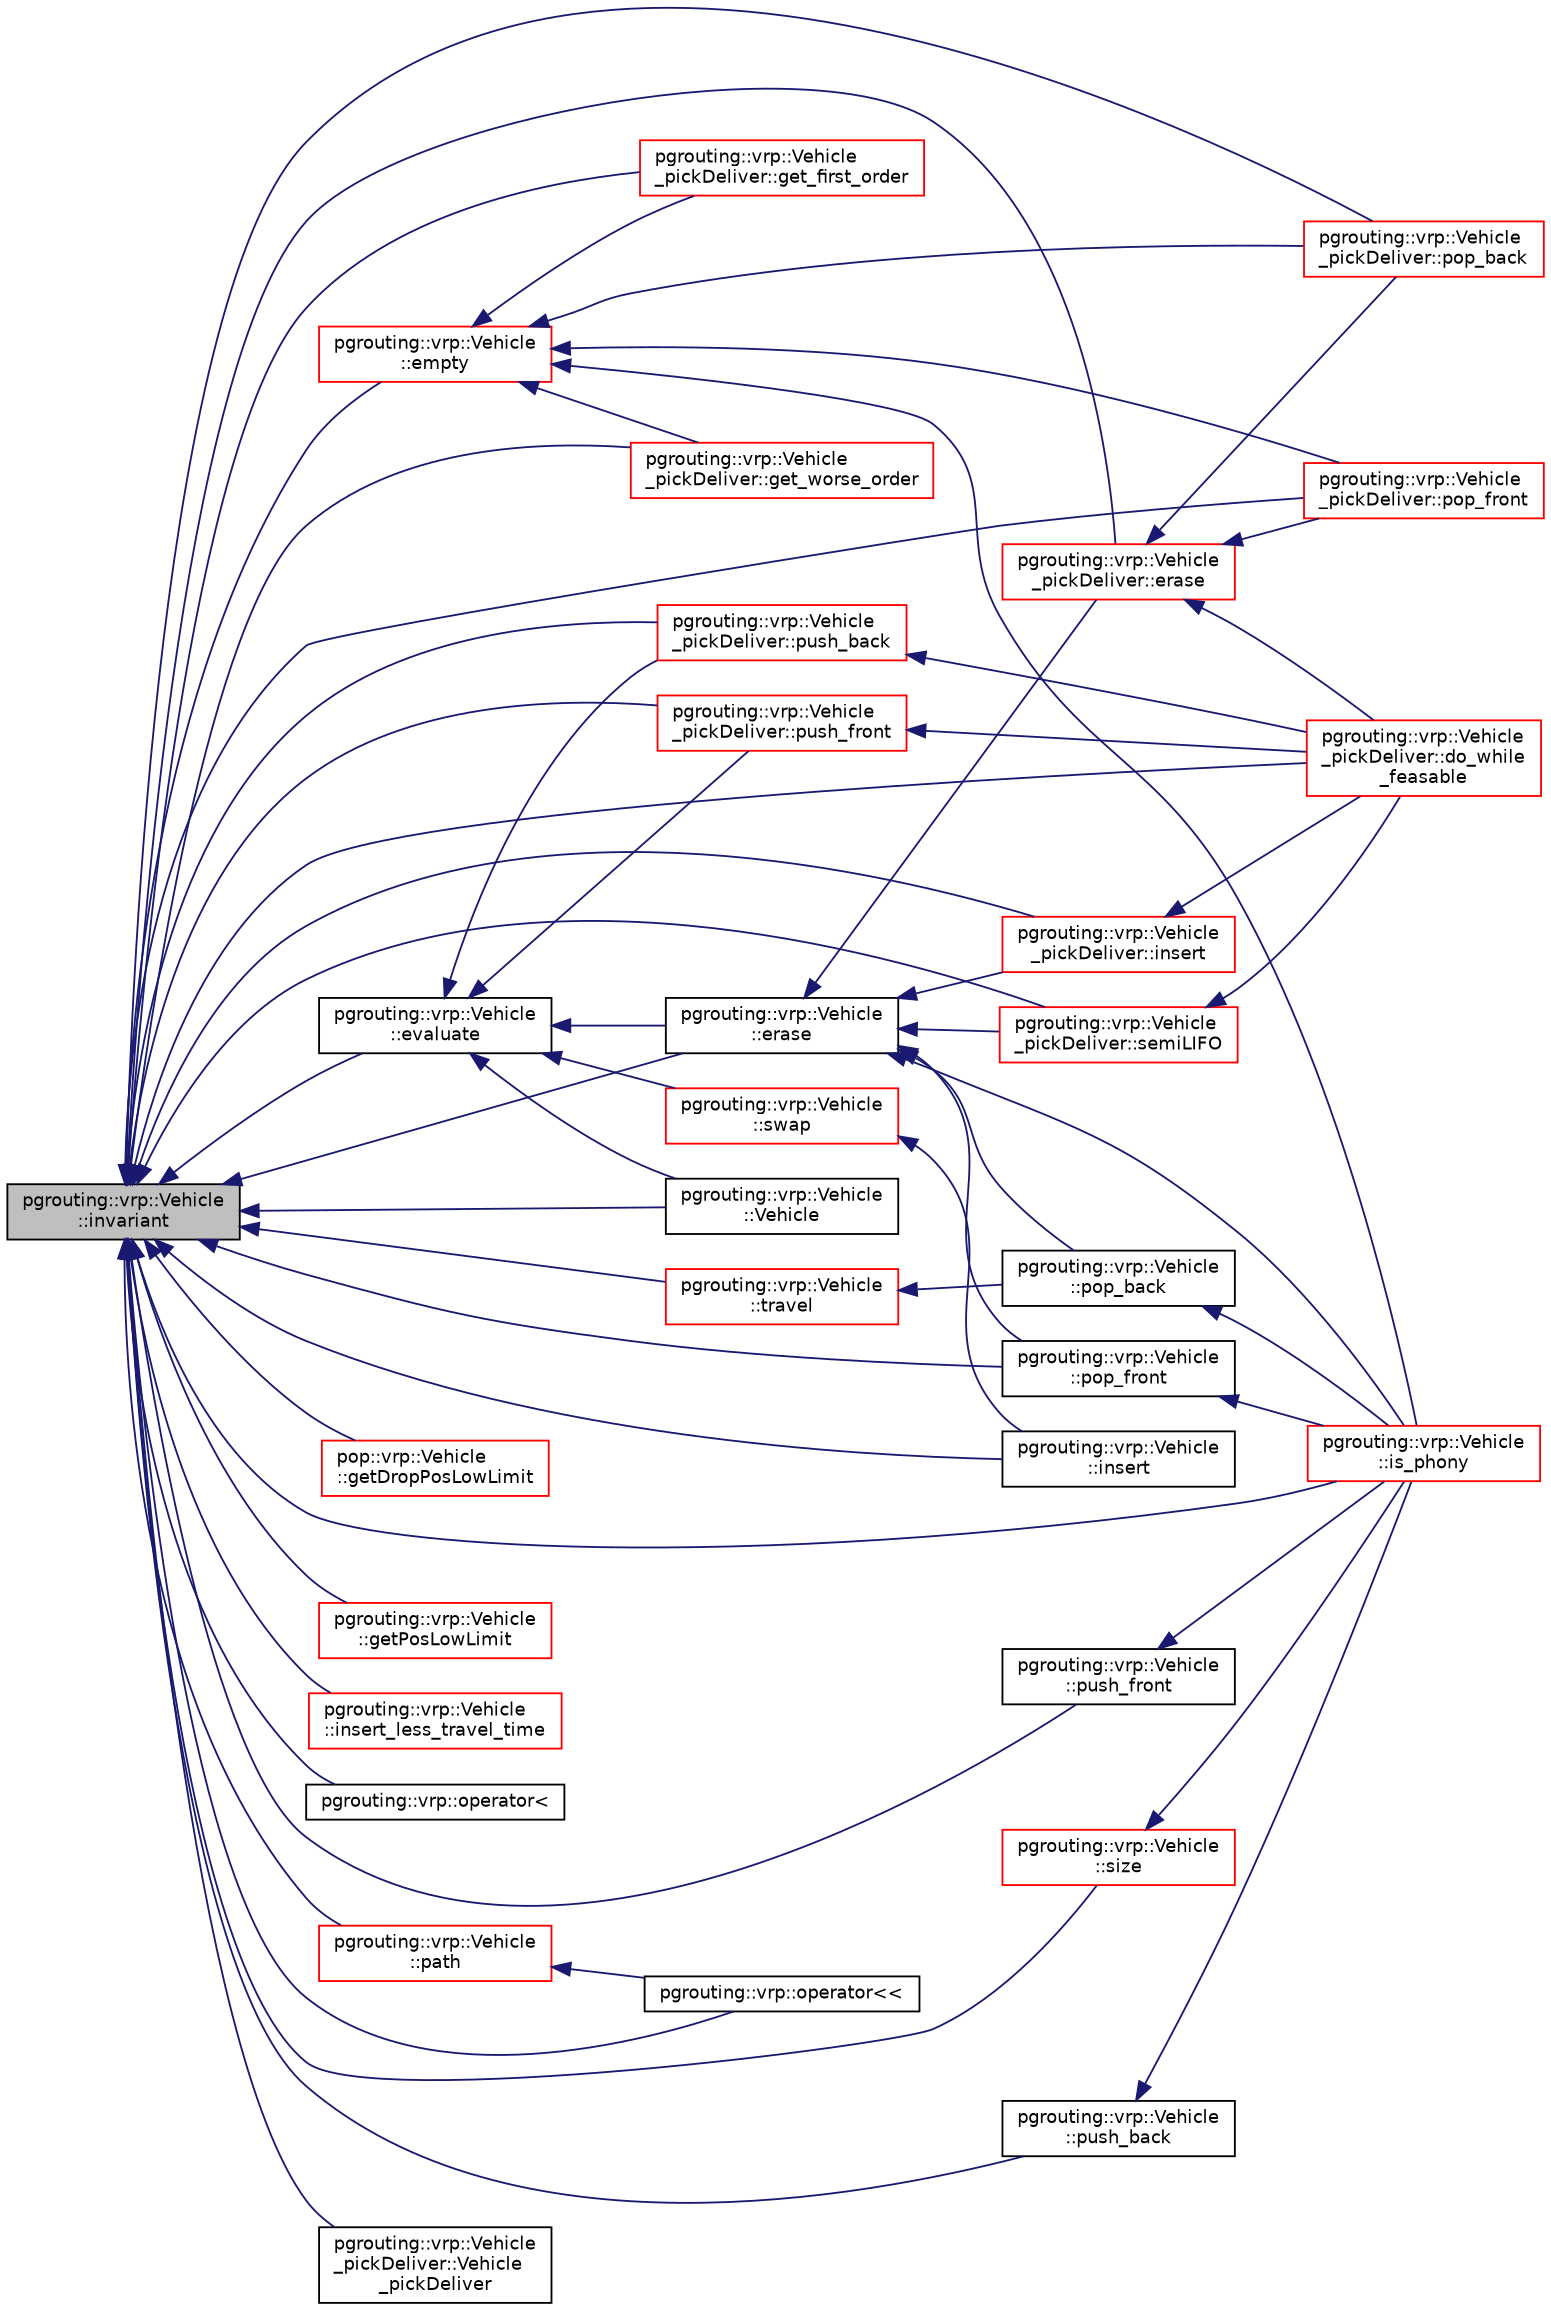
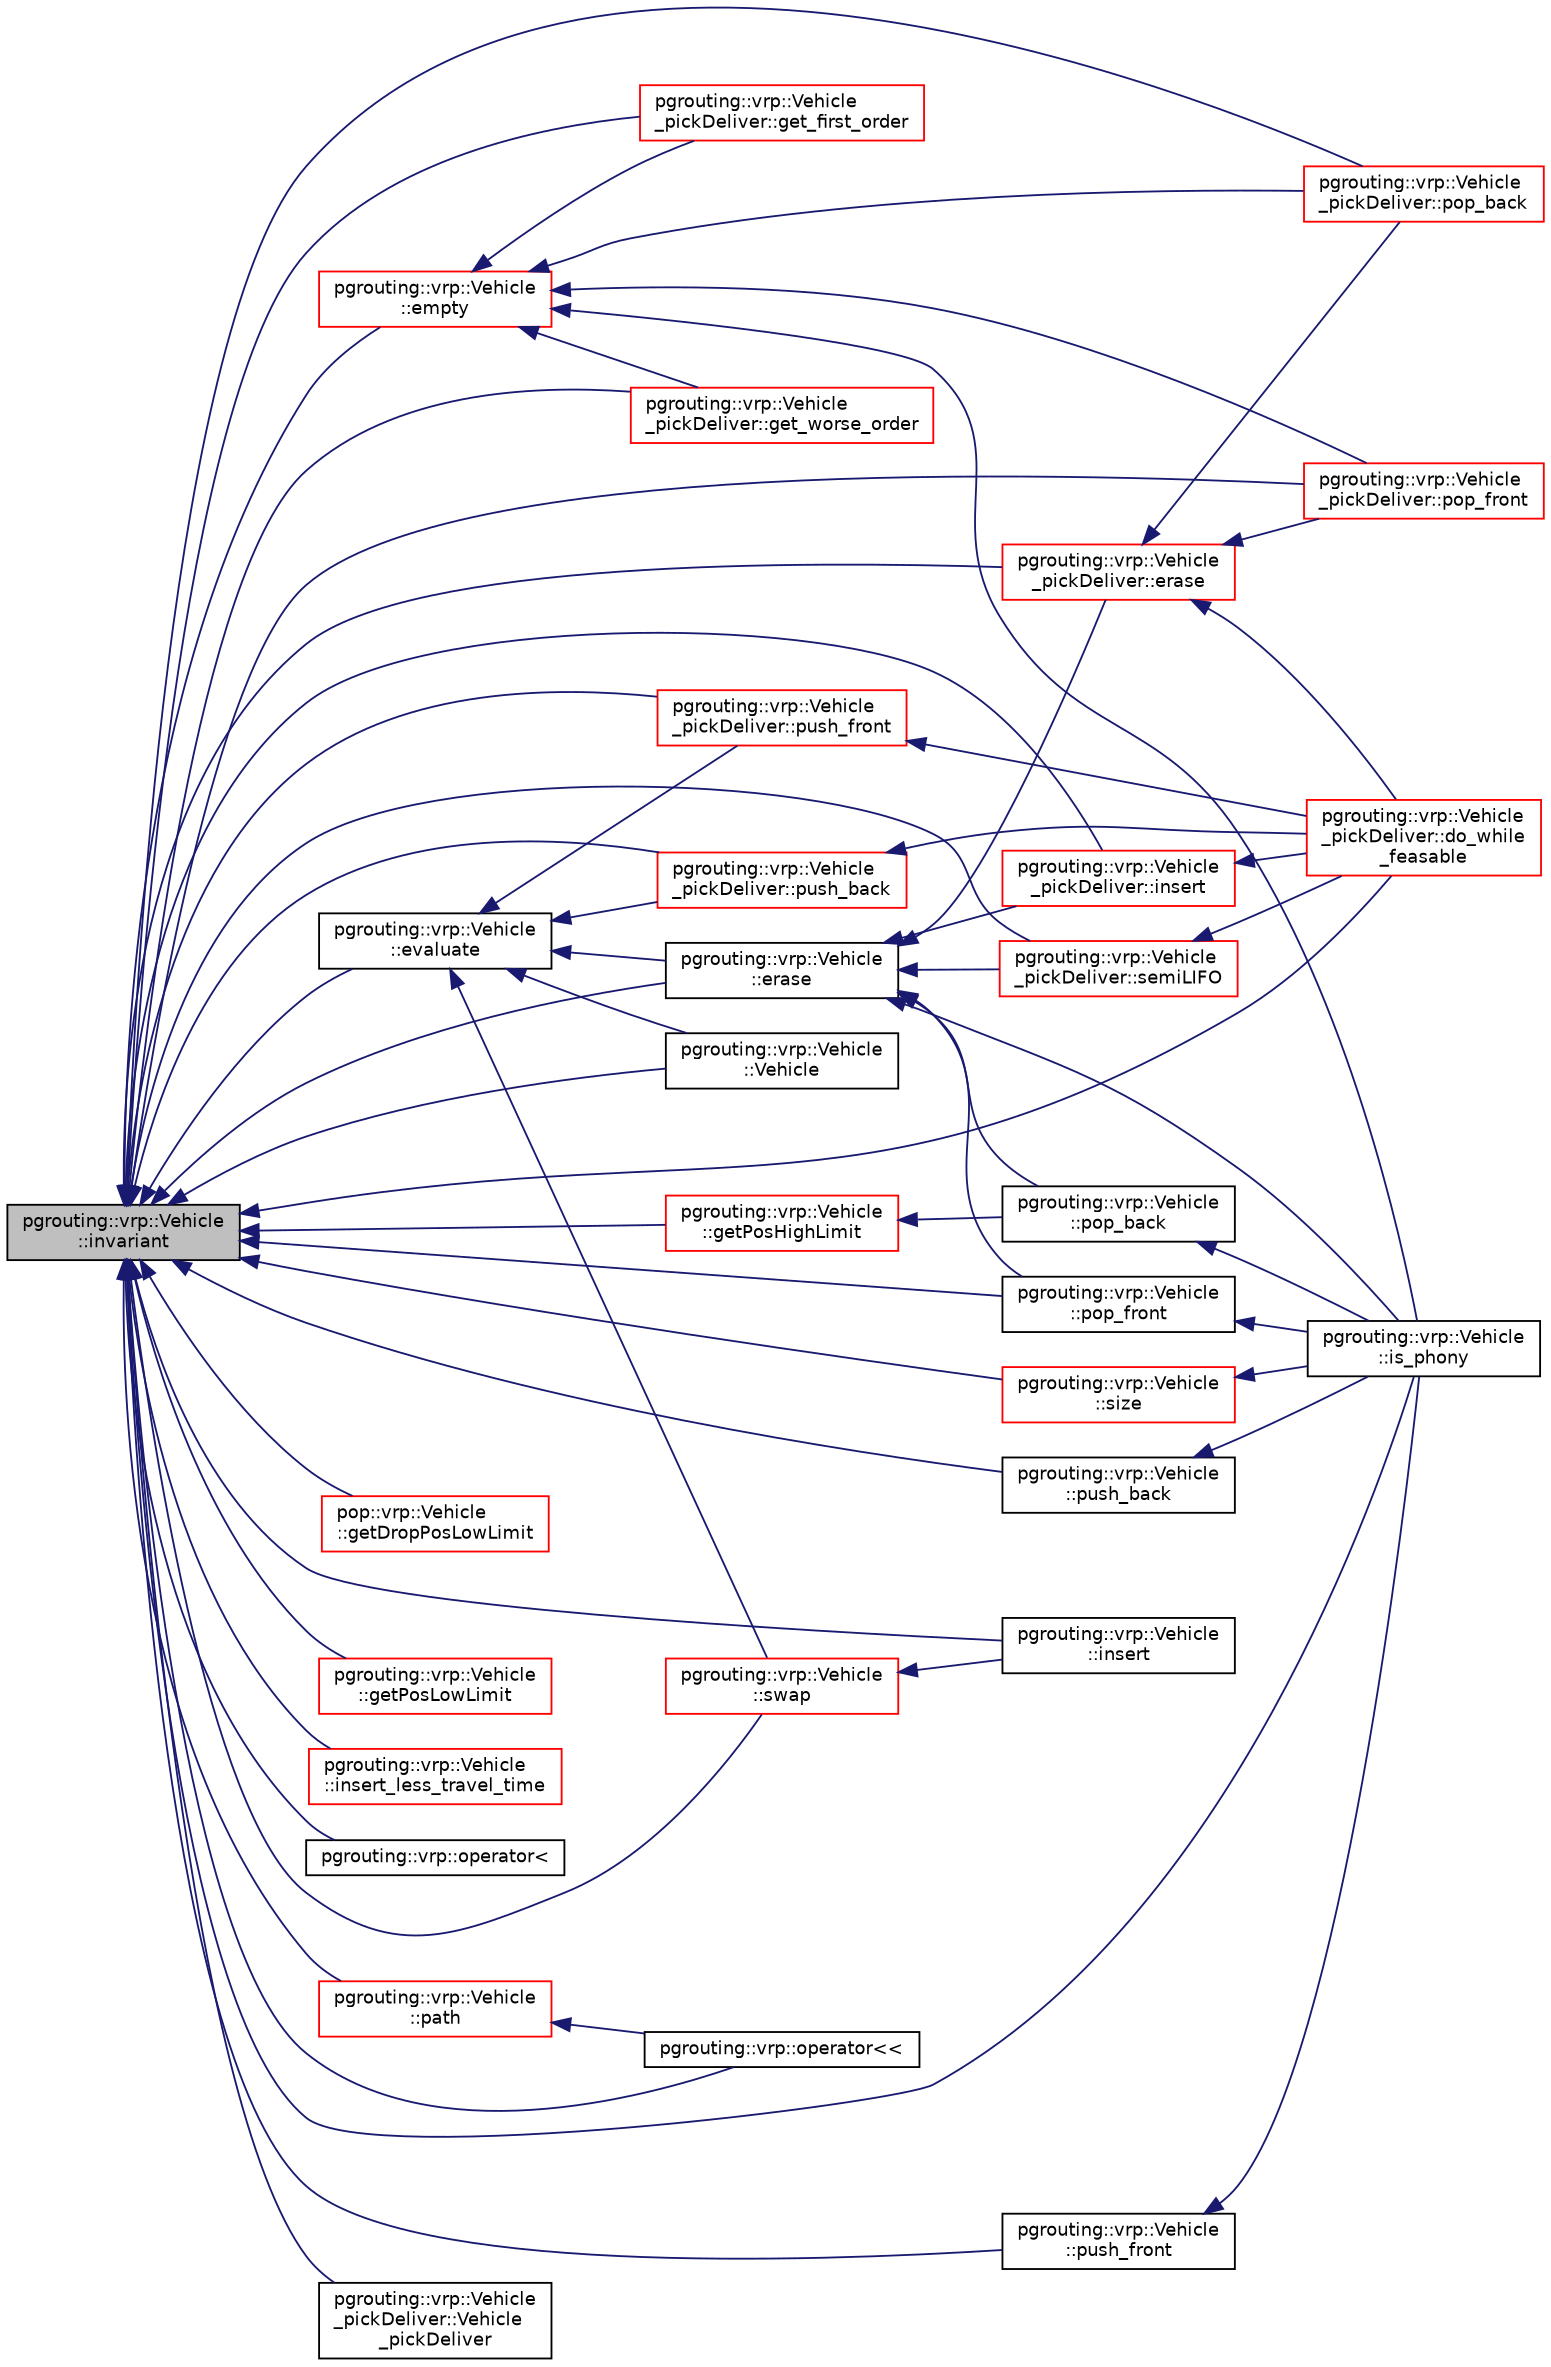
  digraph {
    rankdir=LR
    node [color=red fillcolor=white fontname=Helvetica fontsize=10 shape=record style=filled]
    edge [color=midnightblue dir=back fontname=Helvetica fontsize=10 labelfontname=Helvetica labelfontsize=10 style=solid]
    n1 [color=black fillcolor=grey75 fontcolor=black height=0.2 label="pgrouting::vrp::Vehicle\l::invariant" width=0.4]
    n2 [height=0.2 label="pgrouting::vrp::Vehicle\l_pickDeliver::do_while\l_feasable" width=0.4]
    n3 [height=0.2 label="pgrouting::vrp::Vehicle\l::empty" width=0.4]
    n4 [height=0.2 label="pgrouting::vrp::Vehicle\l_pickDeliver::get_first_order" width=0.4]
    n5 [height=0.2 label="pgrouting::vrp::Vehicle\l_pickDeliver::get_worse_order" width=0.4]
-   n6 [height=0.2 label="pgrouting::vrp::Vehicle\l::is_phony" width=0.4]
+   n6 [color=black height=0.2 label="pgrouting::vrp::Vehicle\l::is_phony" width=0.4]
    n7 [height=0.2 label="pgrouting::vrp::Vehicle\l_pickDeliver::pop_back" width=0.4]
    n8 [height=0.2 label="pgrouting::vrp::Vehicle\l_pickDeliver::pop_front" width=0.4]
    n9 [height=0.2 label="pgrouting::vrp::Vehicle\l_pickDeliver::erase" width=0.4]
    n10 [color=black height=0.2 label="pgrouting::vrp::Vehicle\l::erase" width=0.4]
    n11 [height=0.2 label="pgrouting::vrp::Vehicle\l_pickDeliver::insert" width=0.4]
    n12 [color=black height=0.2 label="pgrouting::vrp::Vehicle\l::pop_front" width=0.4]
    n13 [height=0.2 label="pgrouting::vrp::Vehicle\l_pickDeliver::semiLIFO" width=0.4]
    n14 [color=black height=0.2 label="pgrouting::vrp::Vehicle\l::evaluate" width=0.4]
    n15 [height=0.2 label="pgrouting::vrp::Vehicle\l_pickDeliver::push_back" width=0.4]
    n16 [height=0.2 label="pgrouting::vrp::Vehicle\l_pickDeliver::push_front" width=0.4]
    n17 [height=0.2 label="pgrouting::vrp::Vehicle\l::swap" width=0.4]
    n18 [color=black height=0.2 label="pgrouting::vrp::Vehicle\l::insert" width=0.4]
    n19 [color=black height=0.2 label="pgrouting::vrp::Vehicle\l::Vehicle" width=0.4]
    n20 [height=0.2 label="pop::vrp::Vehicle\l::getDropPosLowLimit" width=0.4]
-   n21 [height=0.2 label="pgrouting::vrp::Vehicle\l::travel" width=0.4]
+   n21 [height=0.2 label="pgrouting::vrp::Vehicle\l::getPosHighLimit" width=0.4]
    n22 [height=0.2 label="pgrouting::vrp::Vehicle\l::getPosLowLimit" width=0.4]
    n23 [height=0.2 label="pgrouting::vrp::Vehicle\l::insert_less_travel_time" width=0.4]
    n24 [color=black height=0.2 label="pgrouting::vrp::operator\<" width=0.4]
    n25 [color=black height=0.2 label="pgrouting::vrp::operator\<\<" width=0.4]
    n26 [height=0.2 label="pgrouting::vrp::Vehicle\l::path" width=0.4]
    n27 [color=black height=0.2 label="pgrouting::vrp::Vehicle\l::push_back" width=0.4]
    n28 [color=black height=0.2 label="pgrouting::vrp::Vehicle\l::push_front" width=0.4]
    n29 [height=0.2 label="pgrouting::vrp::Vehicle\l::size" width=0.4]
    n30 [color=black height=0.2 label="pgrouting::vrp::Vehicle\l_pickDeliver::Vehicle\l_pickDeliver" width=0.4]
    n31 [color=black height=0.2 label="pgrouting::vrp::Vehicle\l::pop_back" width=0.4]
    n1 -> n2
    n1 -> n3
    n1 -> n4
    n1 -> n5
    n1 -> n6
    n1 -> n7
    n1 -> n8
    n1 -> n9
    n1 -> n10
    n1 -> n11
    n1 -> n12
    n1 -> n13
    n1 -> n14
    n1 -> n15
    n1 -> n16
+   n1 -> n17
    n1 -> n18
    n1 -> n19
    n1 -> n20
    n1 -> n21
    n1 -> n22
    n1 -> n23
    n1 -> n24
    n1 -> n25
    n1 -> n26
    n1 -> n27
    n1 -> n28
    n1 -> n29
    n1 -> n30
    n3 -> n4
    n3 -> n5
    n3 -> n6
    n3 -> n7
    n3 -> n8
    n9 -> n2
    n9 -> n7
    n9 -> n8
    n10 -> n6
    n10 -> n9
    n10 -> n11
    n10 -> n12
    n10 -> n13
    n10 -> n31
    n11 -> n2
    n12 -> n6
    n13 -> n2
    n14 -> n10
    n14 -> n15
    n14 -> n16
    n14 -> n17
    n14 -> n19
    n15 -> n2
    n16 -> n2
    n17 -> n18
    n21 -> n31
    n26 -> n25
    n27 -> n6
    n28 -> n6
    n29 -> n6
    n31 -> n6
  }
